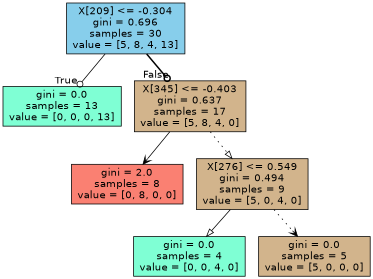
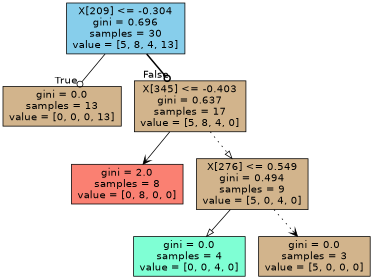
  digraph {
    node [fillcolor=tan fontname=helvetica shape=box style=filled]
    edge [arrowhead=odot fontname=helvetica style=solid]
    n1 [fillcolor=skyblue label="X[209] <= -0.304\ngini = 0.696\nsamples = 30\nvalue = [5, 8, 4, 13]"]
-   n2 [fillcolor=aquamarine label="gini = 0.0\nsamples = 13\nvalue = [0, 0, 0, 13]"]
+   n2 [label="gini = 0.0\nsamples = 13\nvalue = [0, 0, 0, 13]"]
    n3 [label="X[345] <= -0.403\ngini = 0.637\nsamples = 17\nvalue = [5, 8, 4, 0]"]
    n4 [fillcolor=salmon label="gini = 2.0\nsamples = 8\nvalue = [0, 8, 0, 0]"]
    n5 [label="X[276] <= 0.549\ngini = 0.494\nsamples = 9\nvalue = [5, 0, 4, 0]"]
    n6 [fillcolor=aquamarine label="gini = 0.0\nsamples = 4\nvalue = [0, 0, 4, 0]"]
-   n7 [label="gini = 0.0\nsamples = 5\nvalue = [5, 0, 0, 0]"]
+   n7 [label="gini = 0.0\nsamples = 3\nvalue = [5, 0, 0, 0]"]
    n1 -> n2 [headlabel=True labelangle=45 labeldistance=2.5]
    n1 -> n3 [headlabel=False labelangle=-45 labeldistance=2.5 style=bold]
    n3 -> n4 [arrowhead=vee]
    n3 -> n5 [arrowhead=onormal style=dotted]
    n5 -> n6 [arrowhead=onormal]
    n5 -> n7 [arrowhead=vee style=dotted]
  }
